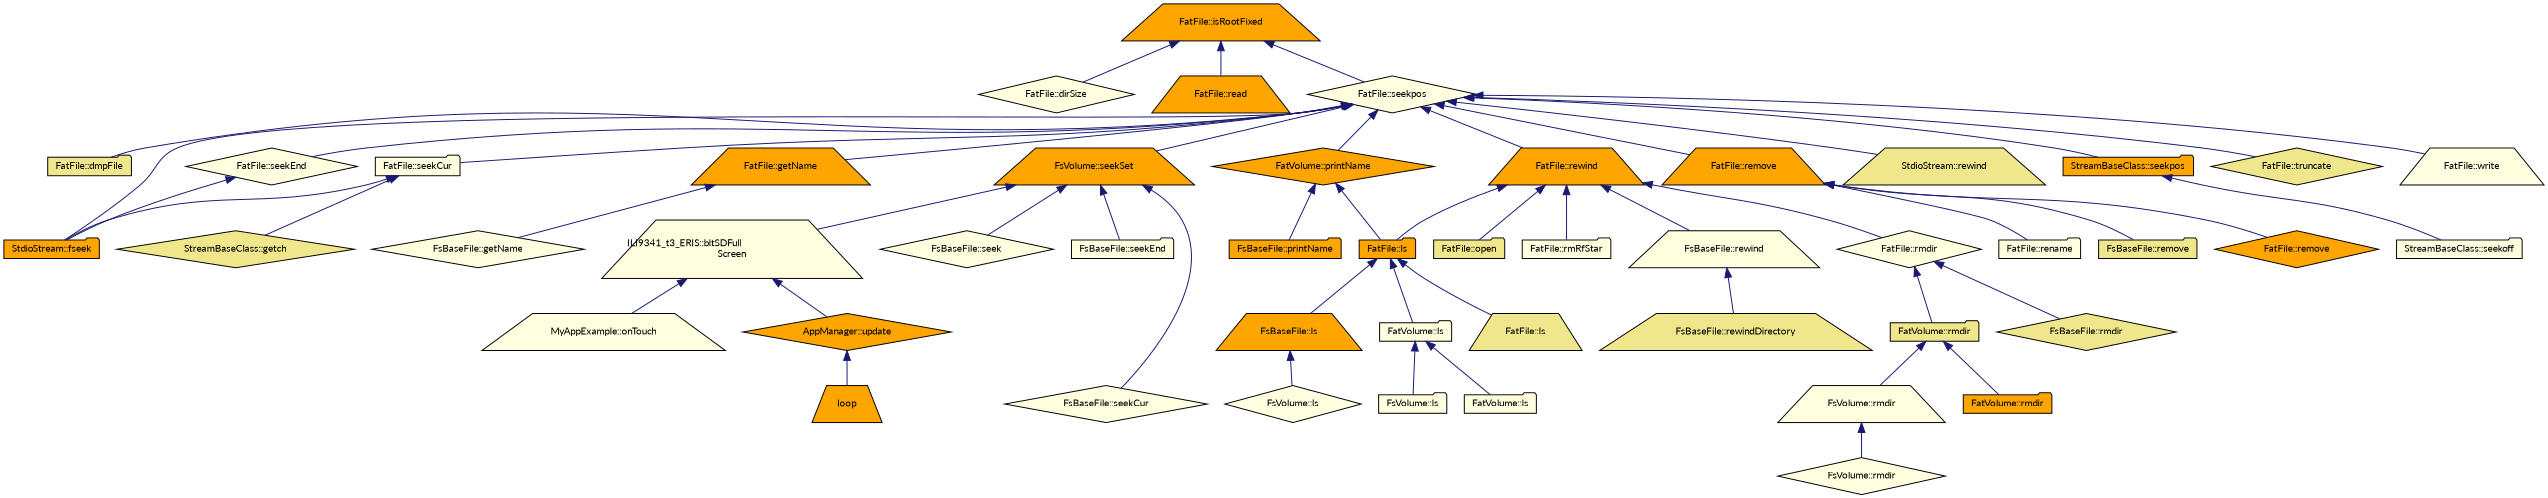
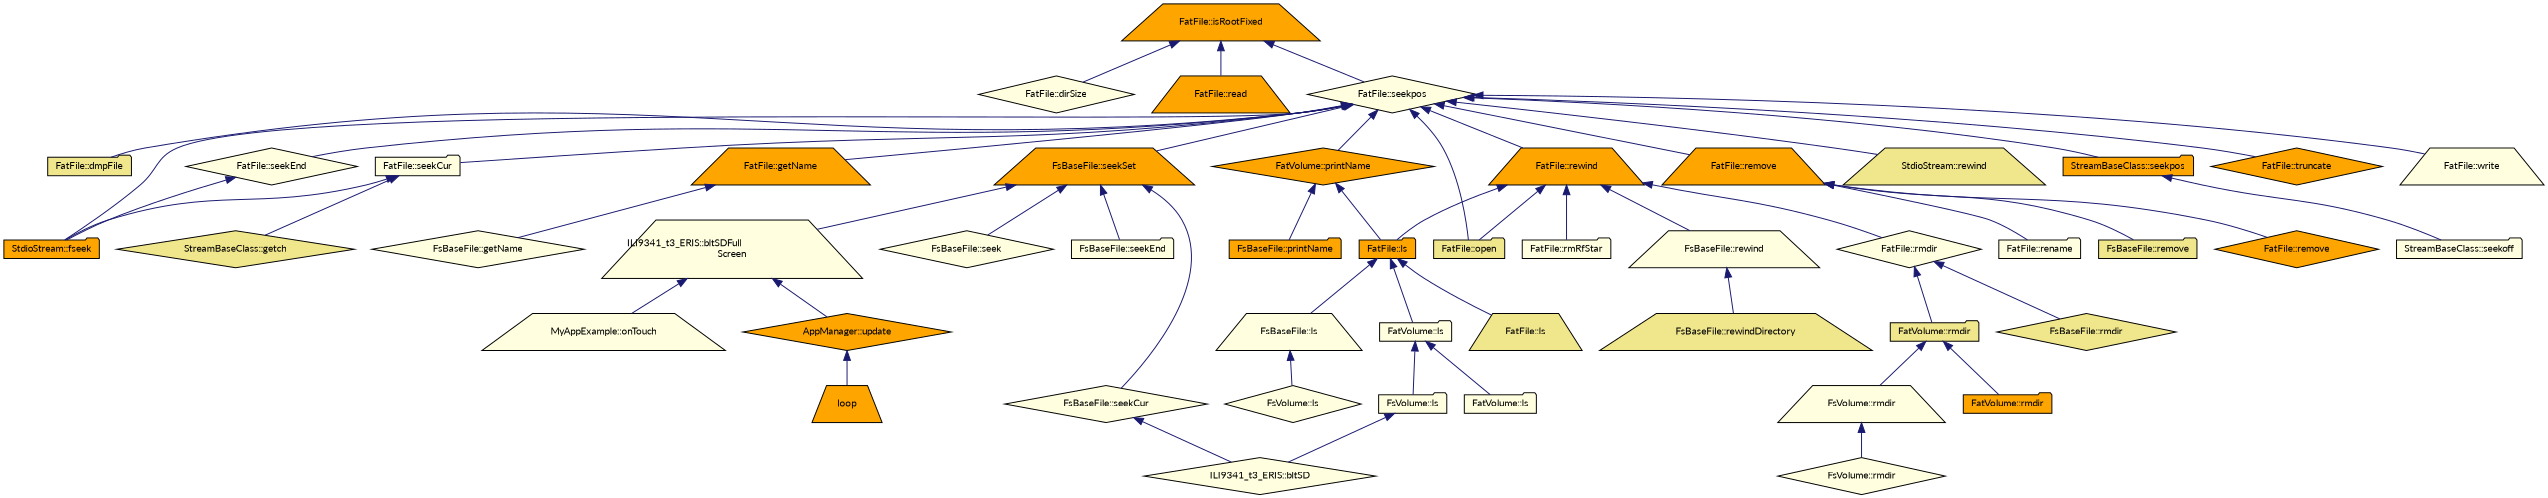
  digraph {
    fontname=Lato
    rankdir=TB
    node [color=black fillcolor=lightyellow fontname=Lato fontsize=10 shape=folder style=filled]
    edge [color=midnightblue dir=back fontname=Lato fontsize=10 labelfontname=Helvetica labelfontsize=10 style=solid]
    n1 [fillcolor=orange fontcolor=black height=0.2 label="FatFile::isRootFixed" shape=trapezium width=0.4]
    n2 [height=0.2 label="FatFile::dirSize" shape=diamond width=0.4]
    n3 [fillcolor=orange height=0.2 label="FatFile::read" shape=trapezium width=0.4]
    n4 [height=0.2 label="FatFile::seekpos" shape=diamond width=0.4]
    n5 [fillcolor=khaki height=0.2 label="FatFile::dmpFile" width=0.4]
    n6 [fillcolor=orange height=0.2 label="StdioStream::fseek" width=0.4]
    n7 [fillcolor=orange height=0.2 label="FatFile::getName" shape=trapezium width=0.4]
    n8 [fillcolor=khaki height=0.2 label="FatFile::open" width=0.4]
    n9 [fillcolor=orange height=0.2 label="FatVolume::printName" shape=diamond width=0.4]
    n10 [fillcolor=orange height=0.2 label="FatFile::remove" shape=trapezium width=0.4]
    n11 [fillcolor=orange height=0.2 label="FatFile::rewind" shape=trapezium width=0.4]
    n12 [fillcolor=khaki height=0.2 label="StdioStream::rewind" shape=trapezium width=0.4]
    n13 [height=0.2 label="FatFile::seekCur" width=0.4]
    n14 [height=0.2 label="FatFile::seekEnd" shape=diamond width=0.4]
    n15 [fillcolor=orange height=0.2 label="StreamBaseClass::seekpos" width=0.4]
-   n16 [fillcolor=orange height=0.2 label="FsVolume::seekSet" shape=trapezium width=0.4]
-   n17 [fillcolor=khaki height=0.2 label="FatFile::truncate" shape=diamond width=0.4]
+   n16 [fillcolor=orange height=0.2 label="FsBaseFile::seekSet" shape=trapezium width=0.4]
+   n17 [fillcolor=orange height=0.2 label="FatFile::truncate" shape=diamond width=0.4]
    n18 [height=0.2 label="FatFile::write" shape=trapezium width=0.4]
    n19 [height=0.2 label="FsBaseFile::getName" shape=diamond width=0.4]
    n20 [fillcolor=orange height=0.2 label="FatFile::ls" width=0.4]
    n21 [fillcolor=orange height=0.2 label="FsBaseFile::printName" width=0.4]
    n22 [fillcolor=khaki height=0.2 label="FsBaseFile::remove" width=0.4]
    n23 [fillcolor=orange height=0.2 label="FatFile::remove" shape=diamond width=0.4]
    n24 [height=0.2 label="FatFile::rename" width=0.4]
    n25 [height=0.2 label="FsBaseFile::rewind" shape=trapezium width=0.4]
    n26 [height=0.2 label="FatFile::rmdir" shape=diamond width=0.4]
    n27 [height=0.2 label="FatFile::rmRfStar" width=0.4]
    n28 [fillcolor=khaki height=0.2 label="StreamBaseClass::getch" shape=diamond width=0.4]
    n29 [height=0.2 label="StreamBaseClass::seekoff" width=0.4]
    n30 [height=0.2 label="ILI9341_t3_ERIS::bltSDFull\lScreen" shape=trapezium width=0.4]
    n31 [height=0.2 label="FsBaseFile::seek" shape=diamond width=0.4]
    n32 [height=0.2 label="FsBaseFile::seekCur" shape=diamond width=0.4]
    n33 [height=0.2 label="FsBaseFile::seekEnd" width=0.4]
-   n34 [fillcolor=orange height=0.2 label="FsBaseFile::ls" shape=trapezium width=0.4]
+   n34 [height=0.2 label="FsBaseFile::ls" shape=trapezium width=0.4]
    n35 [height=0.2 label="FatVolume::ls" width=0.4]
    n36 [fillcolor=khaki height=0.2 label="FatFile::ls" shape=trapezium width=0.4]
    n37 [height=0.2 label="FsVolume::ls" shape=diamond width=0.4]
    n38 [height=0.2 label="FsVolume::ls" width=0.4]
    n39 [height=0.2 label="FatVolume::ls" width=0.4]
+   n40 [height=0.2 label="ILI9341_t3_ERIS::bltSD" shape=diamond width=0.4]
    n41 [fillcolor=khaki height=0.2 label="FsBaseFile::rewindDirectory" shape=trapezium width=0.4]
    n42 [fillcolor=khaki height=0.2 label="FsBaseFile::rmdir" shape=diamond width=0.4]
    n43 [fillcolor=khaki height=0.2 label="FatVolume::rmdir" width=0.4]
    n44 [height=0.2 label="FsVolume::rmdir" shape=trapezium width=0.4]
    n45 [fillcolor=orange height=0.2 label="FatVolume::rmdir" width=0.4]
    n46 [height=0.2 label="FsVolume::rmdir" shape=diamond width=0.4]
    n47 [height=0.2 label="MyAppExample::onTouch" shape=trapezium width=0.4]
    n48 [fillcolor=orange height=0.2 label="AppManager::update" shape=diamond width=0.4]
    n49 [fillcolor=orange height=0.2 label=loop shape=trapezium width=0.4]
    n1 -> n2
    n1 -> n3
    n1 -> n4
    n4 -> n5
    n4 -> n6
    n4 -> n7
+   n4 -> n8
    n4 -> n9
    n4 -> n10
    n4 -> n11
    n4 -> n12
    n4 -> n13
    n4 -> n14
    n4 -> n15
    n4 -> n16
    n4 -> n17
    n4 -> n18
    n7 -> n19
    n9 -> n20
    n9 -> n21
    n10 -> n22
    n10 -> n23
    n10 -> n24
    n11 -> n8
    n11 -> n20
    n11 -> n25
    n11 -> n26
    n11 -> n27
    n13 -> n6
    n13 -> n28
    n14 -> n6
    n15 -> n29
    n16 -> n30
    n16 -> n31
    n16 -> n32
    n16 -> n33
    n20 -> n34
    n20 -> n35
    n20 -> n36
    n25 -> n41
    n26 -> n42
    n26 -> n43
    n30 -> n47
    n30 -> n48
+   n32 -> n40
    n34 -> n37
    n35 -> n38
    n35 -> n39
+   n38 -> n40
    n43 -> n44
    n43 -> n45
    n44 -> n46
    n48 -> n49
  }
